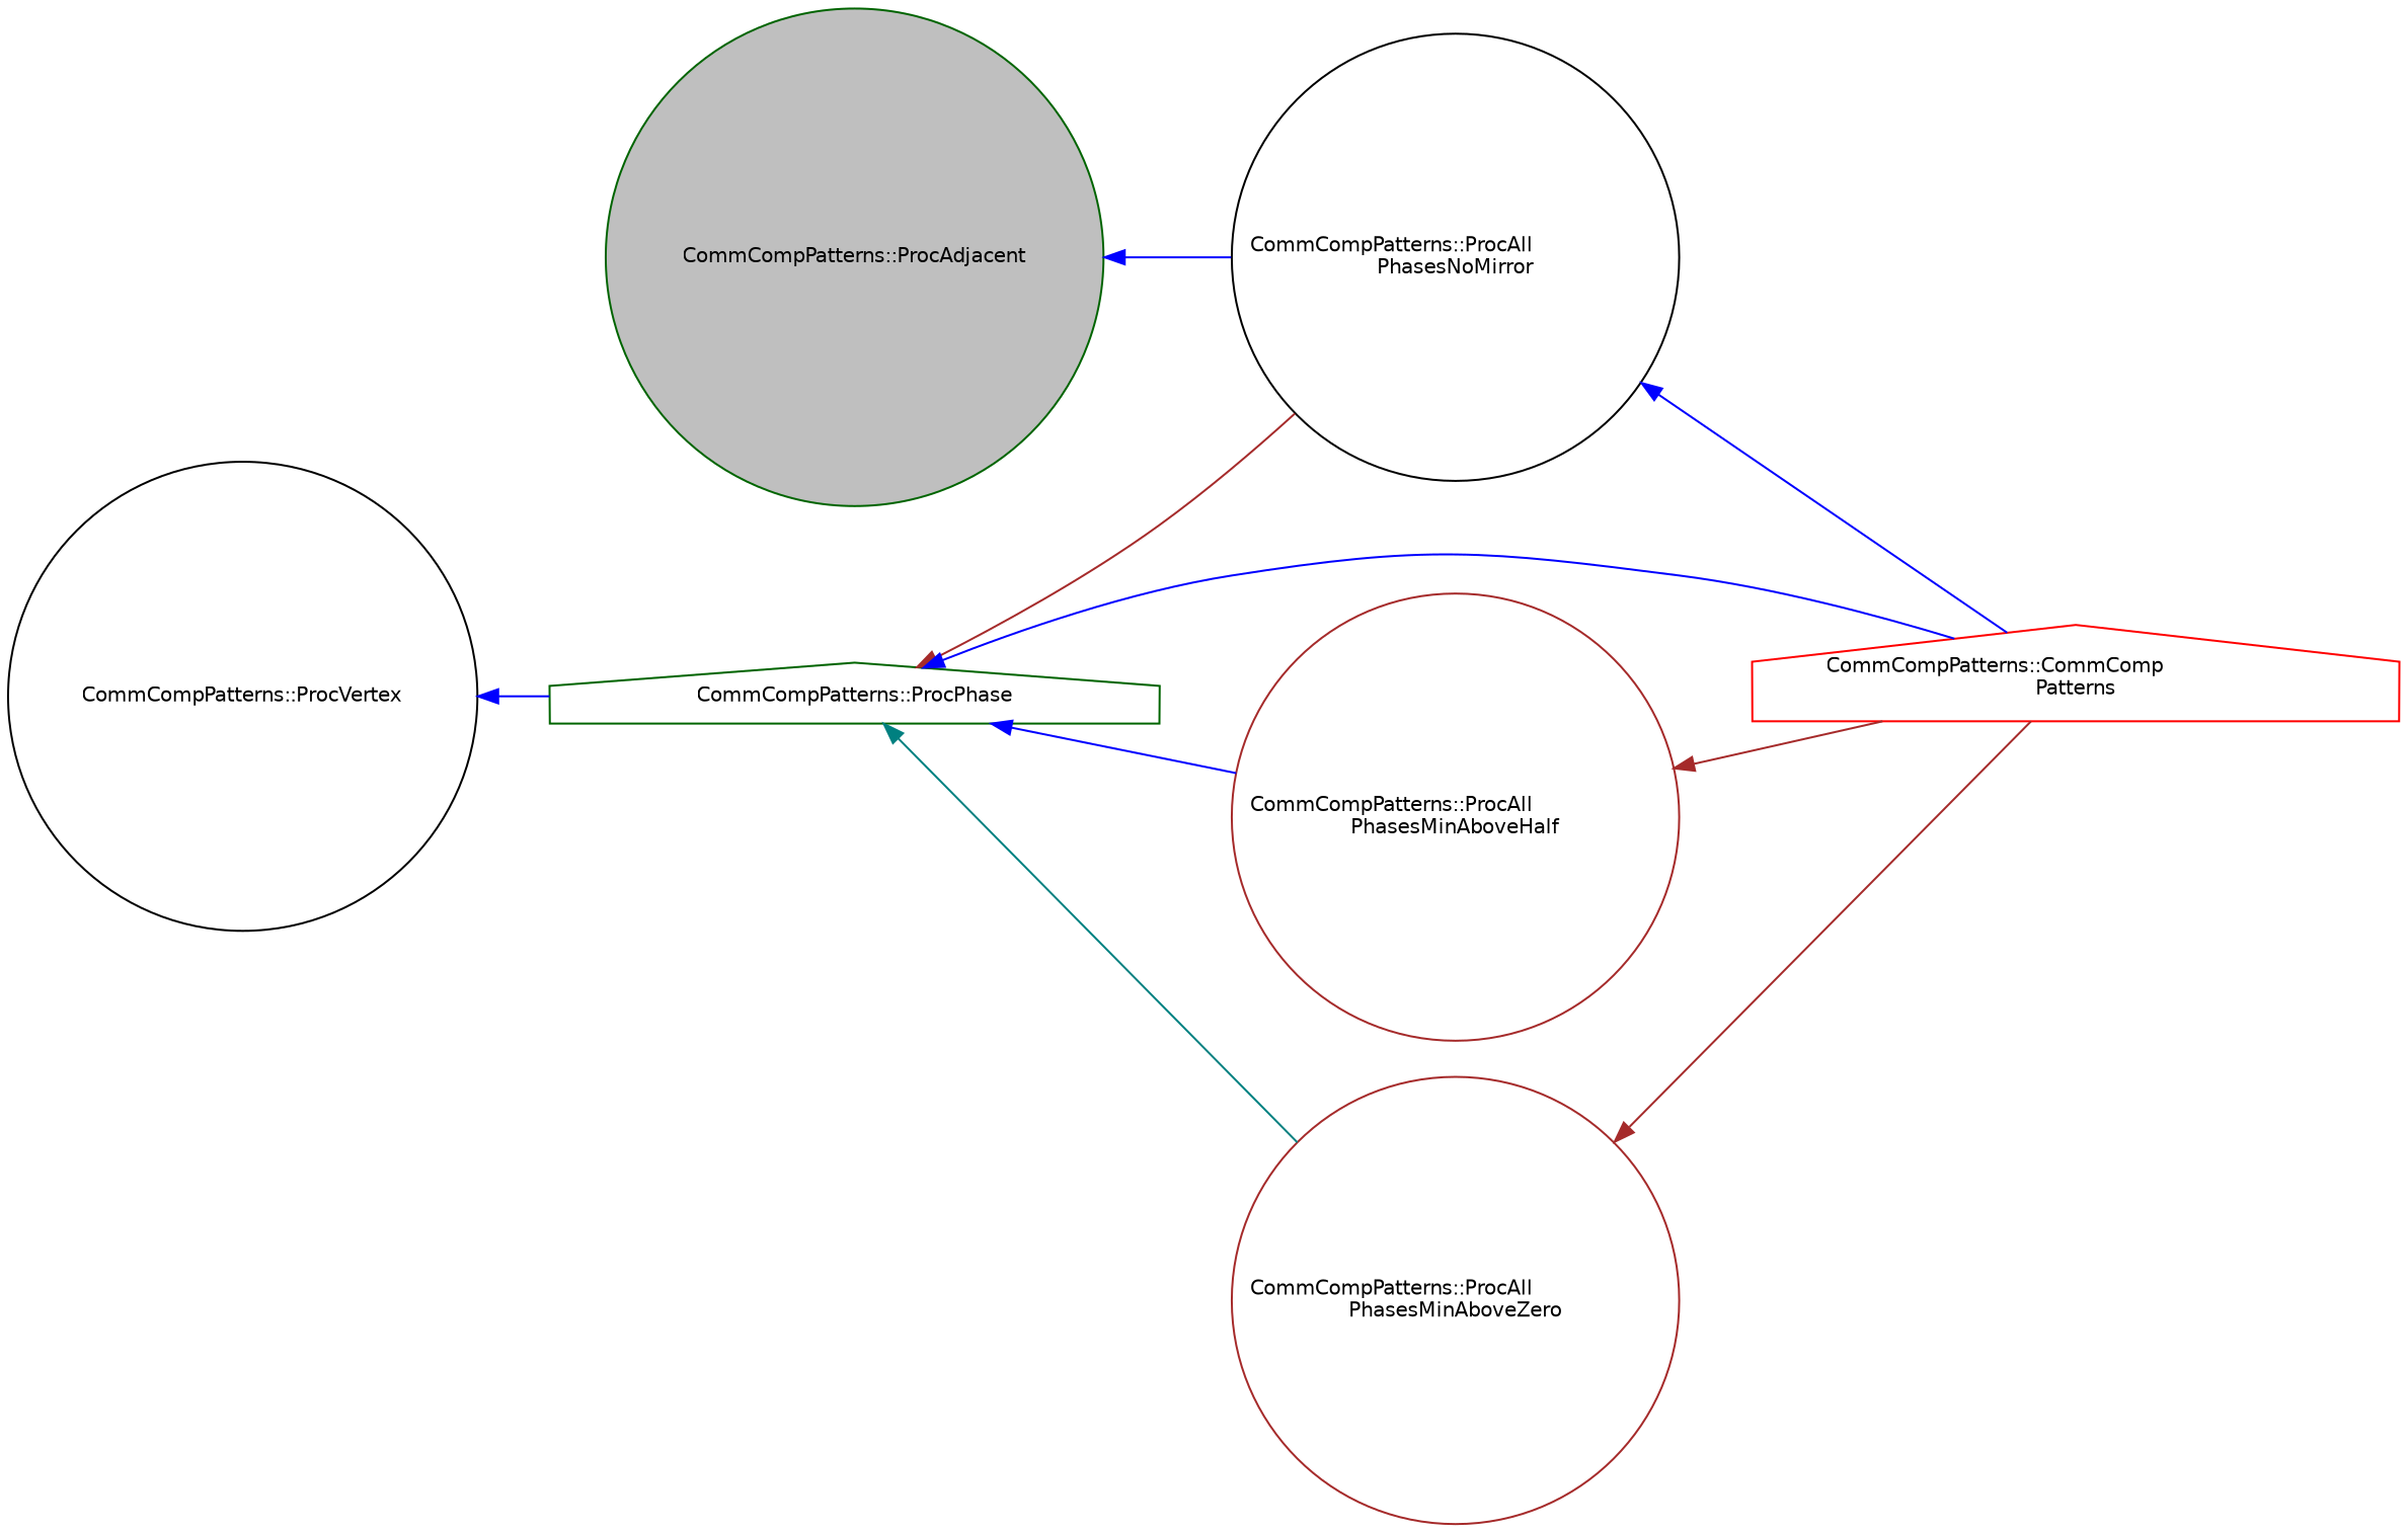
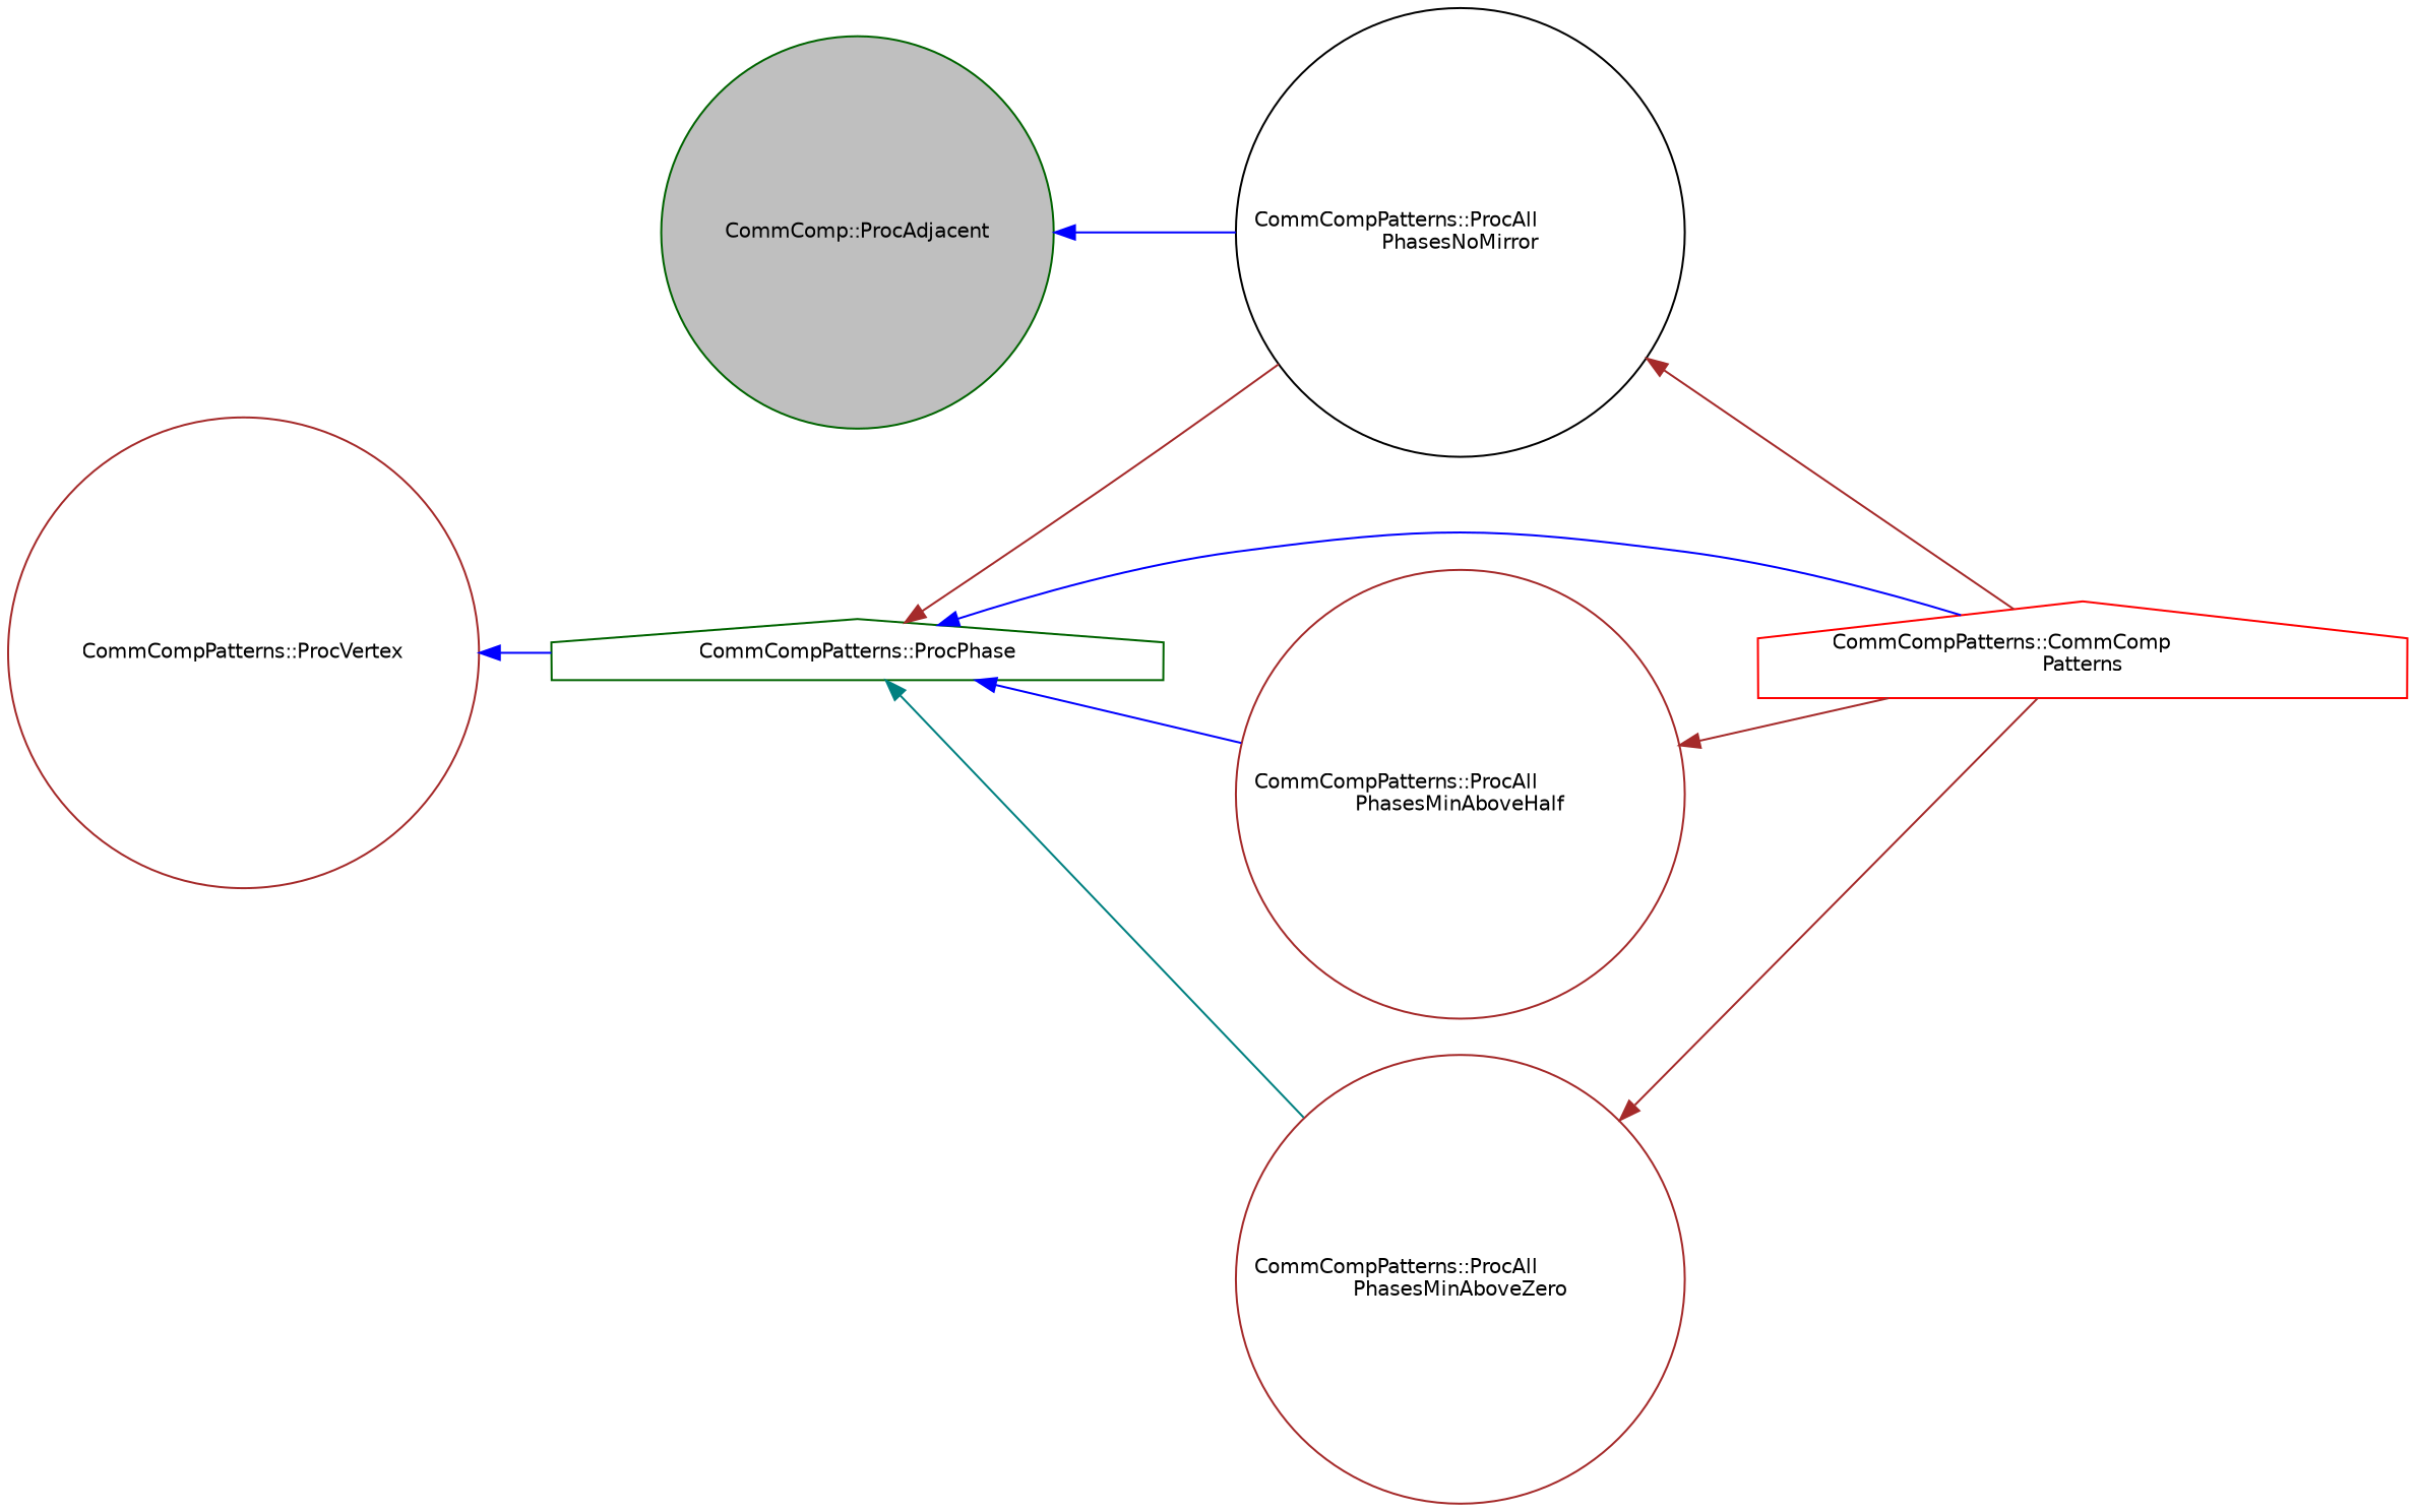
  digraph {
    rankdir=LR
    node [color=darkgreen fillcolor=white fontname=Helvetica fontsize=10 shape=circle style=filled]
    edge [color=blue dir=back fontname=Helvetica fontsize=10 labelfontname=Helvetica labelfontsize=10 style=solid]
-   n1 [fillcolor=grey75 fontcolor=black height=0.2 label="CommCompPatterns::ProcAdjacent" width=0.4]
+   n1 [fillcolor=grey75 fontcolor=black height=0.2 label="CommComp::ProcAdjacent" width=0.4]
    n2 [color=black height=0.2 label="CommCompPatterns::ProcAll\lPhasesNoMirror" width=0.4]
-   n3 [color=black height=0.2 label="CommCompPatterns::ProcVertex" width=0.4]
+   n3 [color=brown height=0.2 label="CommCompPatterns::ProcVertex" width=0.4]
    n4 [height=0.2 label="CommCompPatterns::ProcPhase" shape=house width=0.4]
    n5 [color=red height=0.2 label="CommCompPatterns::CommComp\lPatterns" shape=house width=0.4]
    n6 [color=brown height=0.2 label="CommCompPatterns::ProcAll\lPhasesMinAboveHalf" width=0.4]
    n7 [color=brown height=0.2 label="CommCompPatterns::ProcAll\lPhasesMinAboveZero" width=0.4]
    n1 -> n2
-   n2 -> n5
+   n2 -> n5 [color=brown]
    n3 -> n4
    n4 -> n2 [color=brown]
    n4 -> n5
    n4 -> n6
    n4 -> n7 [color=teal]
    n6 -> n5 [color=brown]
    n7 -> n5 [color=brown]
  }
